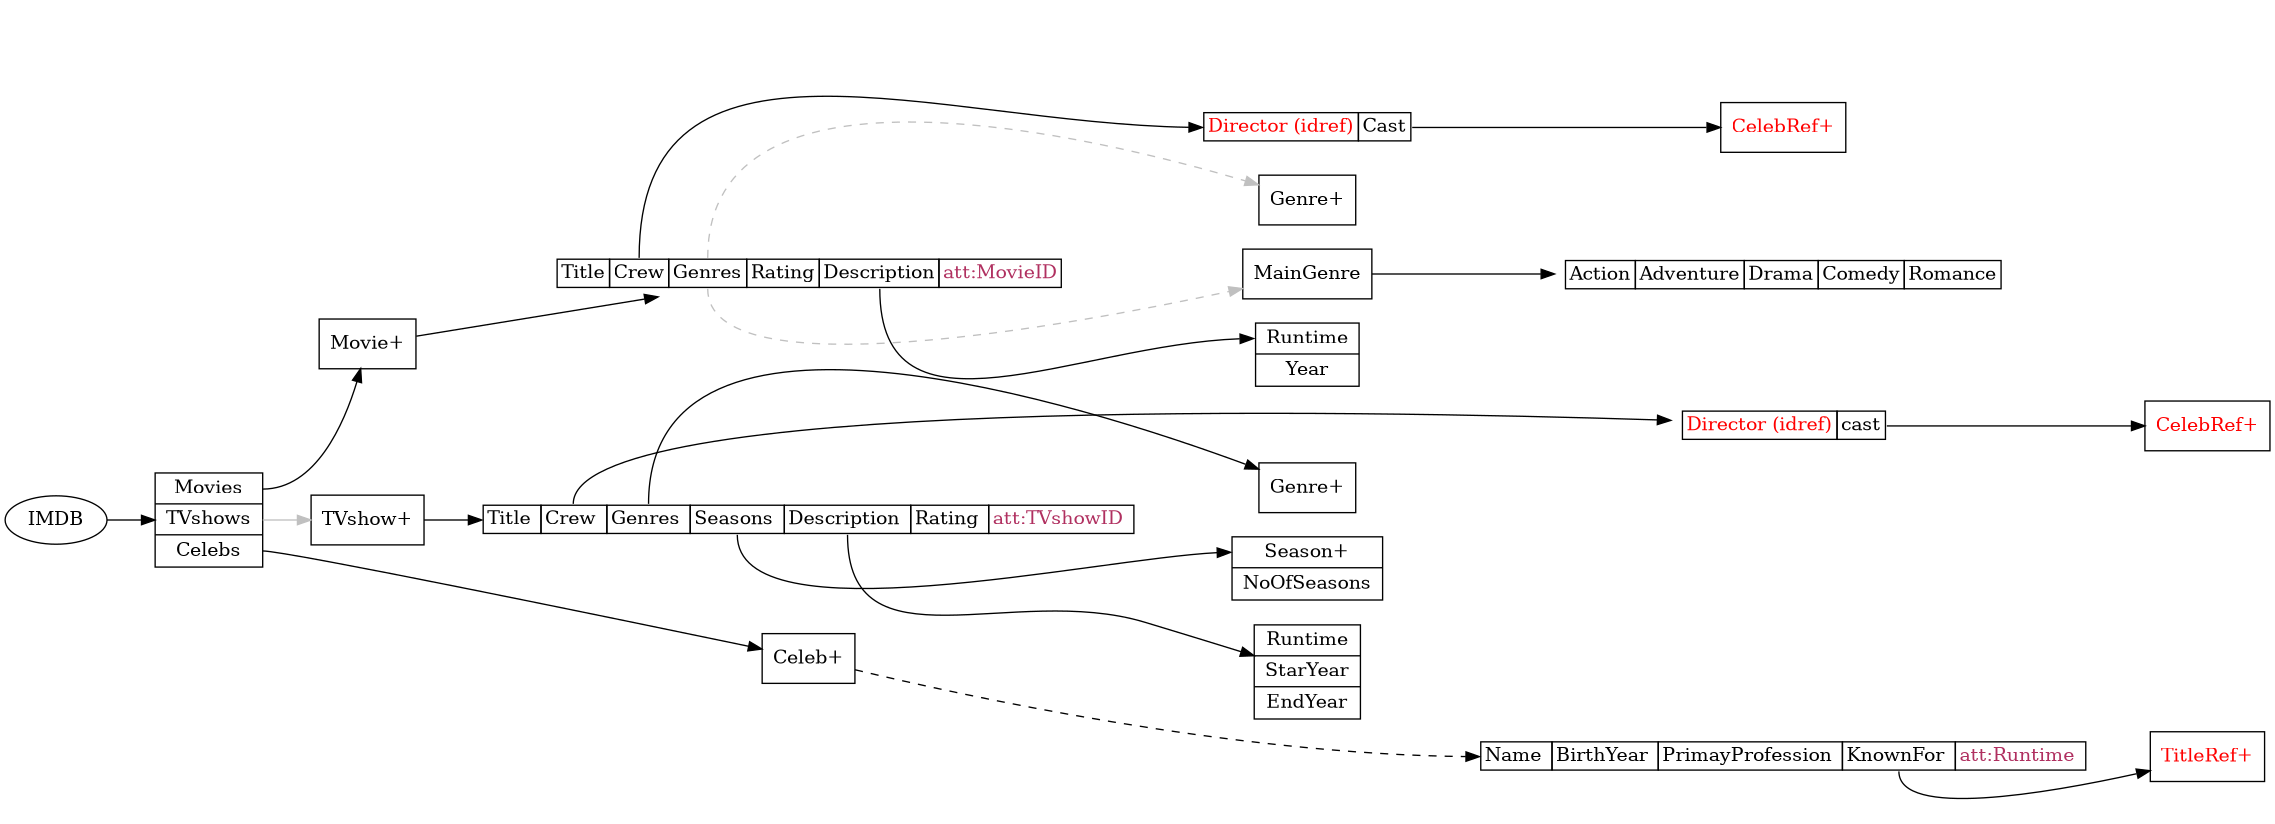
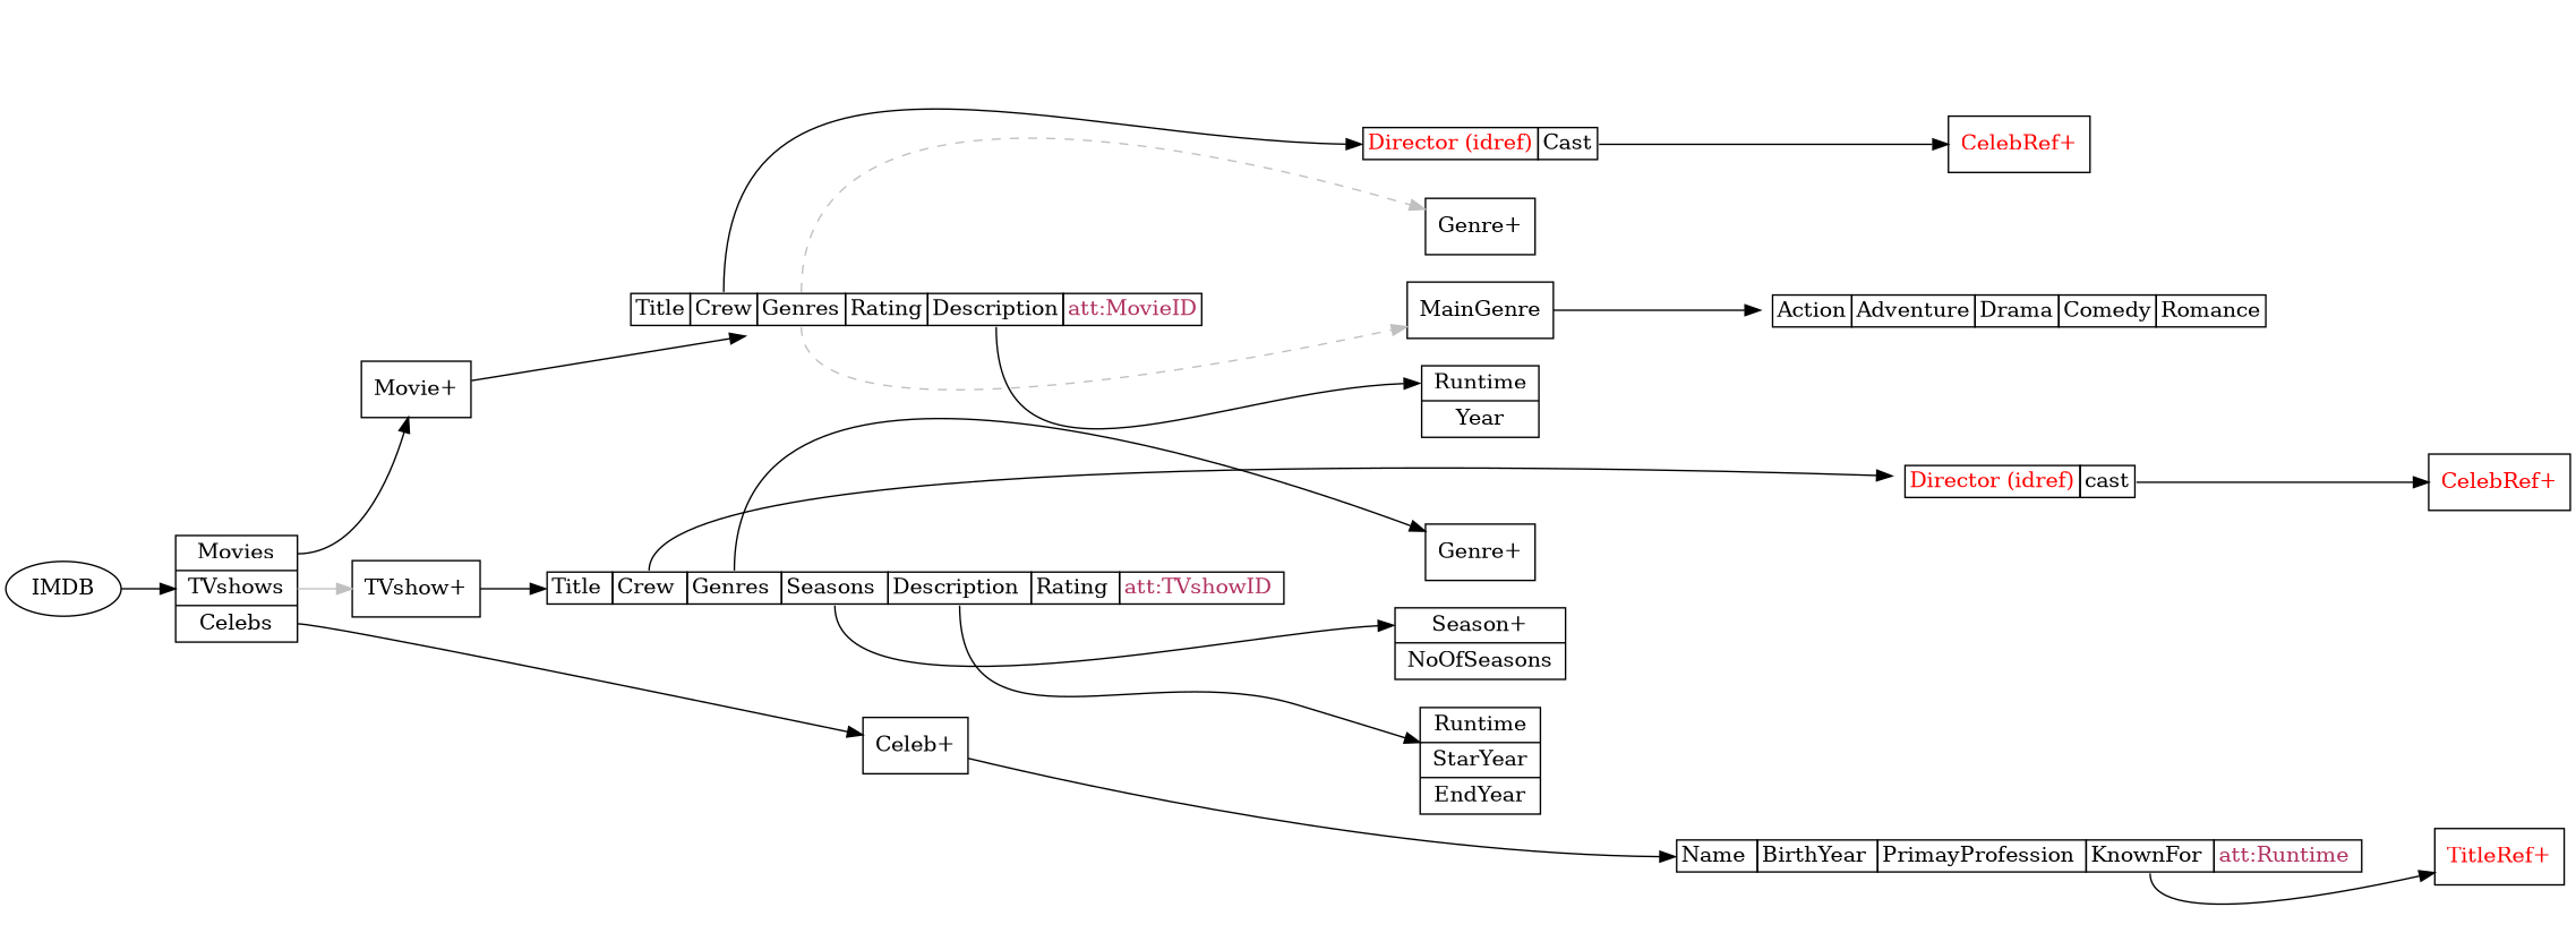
  digraph {
    rankdir=LR
    node [shape=record]
    n1 [label=<<table border="0" cellspacing="0">                     <tr>                     <td port="port1" border="1">Action</td>                     <td port="port2" border="1">Adventure</td>                     <td port="port3" border="1">Drama</td>                     <td port="port4" border="1">Comedy</td>                     <td port="port5" border="1">Romance</td>                     </tr>                      </table>> shape=none]
    n2 [label=<<table border="0" cellspacing="0">                     <tr>                     <td port="port1" border="1"><font color = "red">Director (idref)</font></td>                     <td port="port2" border="1" >cast</td>                     </tr>                 </table>> shape=none]
    n3 [label=<<table border="0" cellspacing="0">                     <tr>                     <td port="port1" border="1">Name </td>                     <td port="port2" border="1">BirthYear </td>                     <td port="port3" border="1">PrimayProfession </td>                     <td port="port4" border="1">KnownFor </td>                     <td port="port5" border="1" ><font color = "Maroon">att:Runtime </font></td>                     </tr>                 </table>> shape=none]
    n4 [fontcolor=red label="CelebRef+"]
    n5 [fontcolor=red label="<f0> TitleRef+"]
    n6 [label=IMDB shape=""]
    n7 [label="<f0>Movies|<f1>TVshows| <f2> Celebs"]
    n8 [label="Movie+"]
    n9 [label="TVshow+"]
    n10 [label="Celeb+"]
    n11 [label=<<table border="0" cellspacing="0">                     <tr>                     <td port="port1" border="1">Title</td>                     <td port="port2" border="1">Crew</td>                     <td port="port3" border="1">Genres</td>                     <td port="port4" border="1">Rating</td>                     <td port="port5" border="1">Description</td>                     <td port="port6" border="1" ><font color = "Maroon">att:MovieID</font></td>                     </tr>                 </table>> shape=none]
    n12 [label=<<table border="0" cellspacing="0">                     <tr>                     <td port="port1" border="1">Title </td>                     <td port="port2" border="1">Crew </td>                     <td port="port3" border="1">Genres </td>                     <td port="port4" border="1">Seasons </td>                     <td port="port5" border="1">Description </td>                     <td port="port5" border="1">Rating </td>                     <td port="port6" border="1" ><font color = "Maroon">att:TVshowID </font></td>                     </tr>                 </table>> shape=none]
    n13 [label=<<table border="0" cellspacing="0">                     <tr>                     <td port="port1" border="1"><font color = "red">Director (idref)</font></td>                     <td port="port2" border="1">Cast</td>                     </tr>                 </table>> shape=none]
    n14 [label="Genre+"]
    n15 [label=MainGenre]
    n16 [label="<f0> Runtime| <f1> Year"]
    n17 [fontcolor=red label="CelebRef+"]
    n18 [label="Genre+"]
    n19 [label="<f0> Season+| <f1> NoOfSeasons"]
    n20 [label="<f0> Runtime| <f1> StarYear| <f2> EndYear"]
    subgraph sub_1 {
      rank=same
      n1
      n2
    }
    subgraph sub_2 {
      rank=same
      n2
      n3
    }
    n2 -> n4 [tailport=port2]
    n3 -> n5 [headport=f0 tailport=port4]
    n6 -> n7
    n7 -> n8 [tailport=f0]
    n7 -> n9 [color=grey tailport=f1]
    n7 -> n10 [tailport=f2]
    n8 -> n11 [headport=f0]
    n9 -> n12 [headport=port1]
-   n10 -> n3 [headport=port1 style=dashed]
+   n10 -> n3 [headport=port1]
    n11 -> n13 [headport=port1 tailport=port2]
    n11 -> n14 [color=grey style=dashed tailport=port3]
    n11 -> n15 [color=grey style=dashed tailport=port3]
    n11 -> n16 [headport=f0 tailport=port5]
    n12 -> n2 [headport=f0 tailport=port2]
    n12 -> n18 [tailport=port3]
    n12 -> n19 [headport=f0 tailport=port4]
    n12 -> n20 [tailport=port5]
    n13 -> n17 [tailport=port2]
    n15 -> n1
  }
